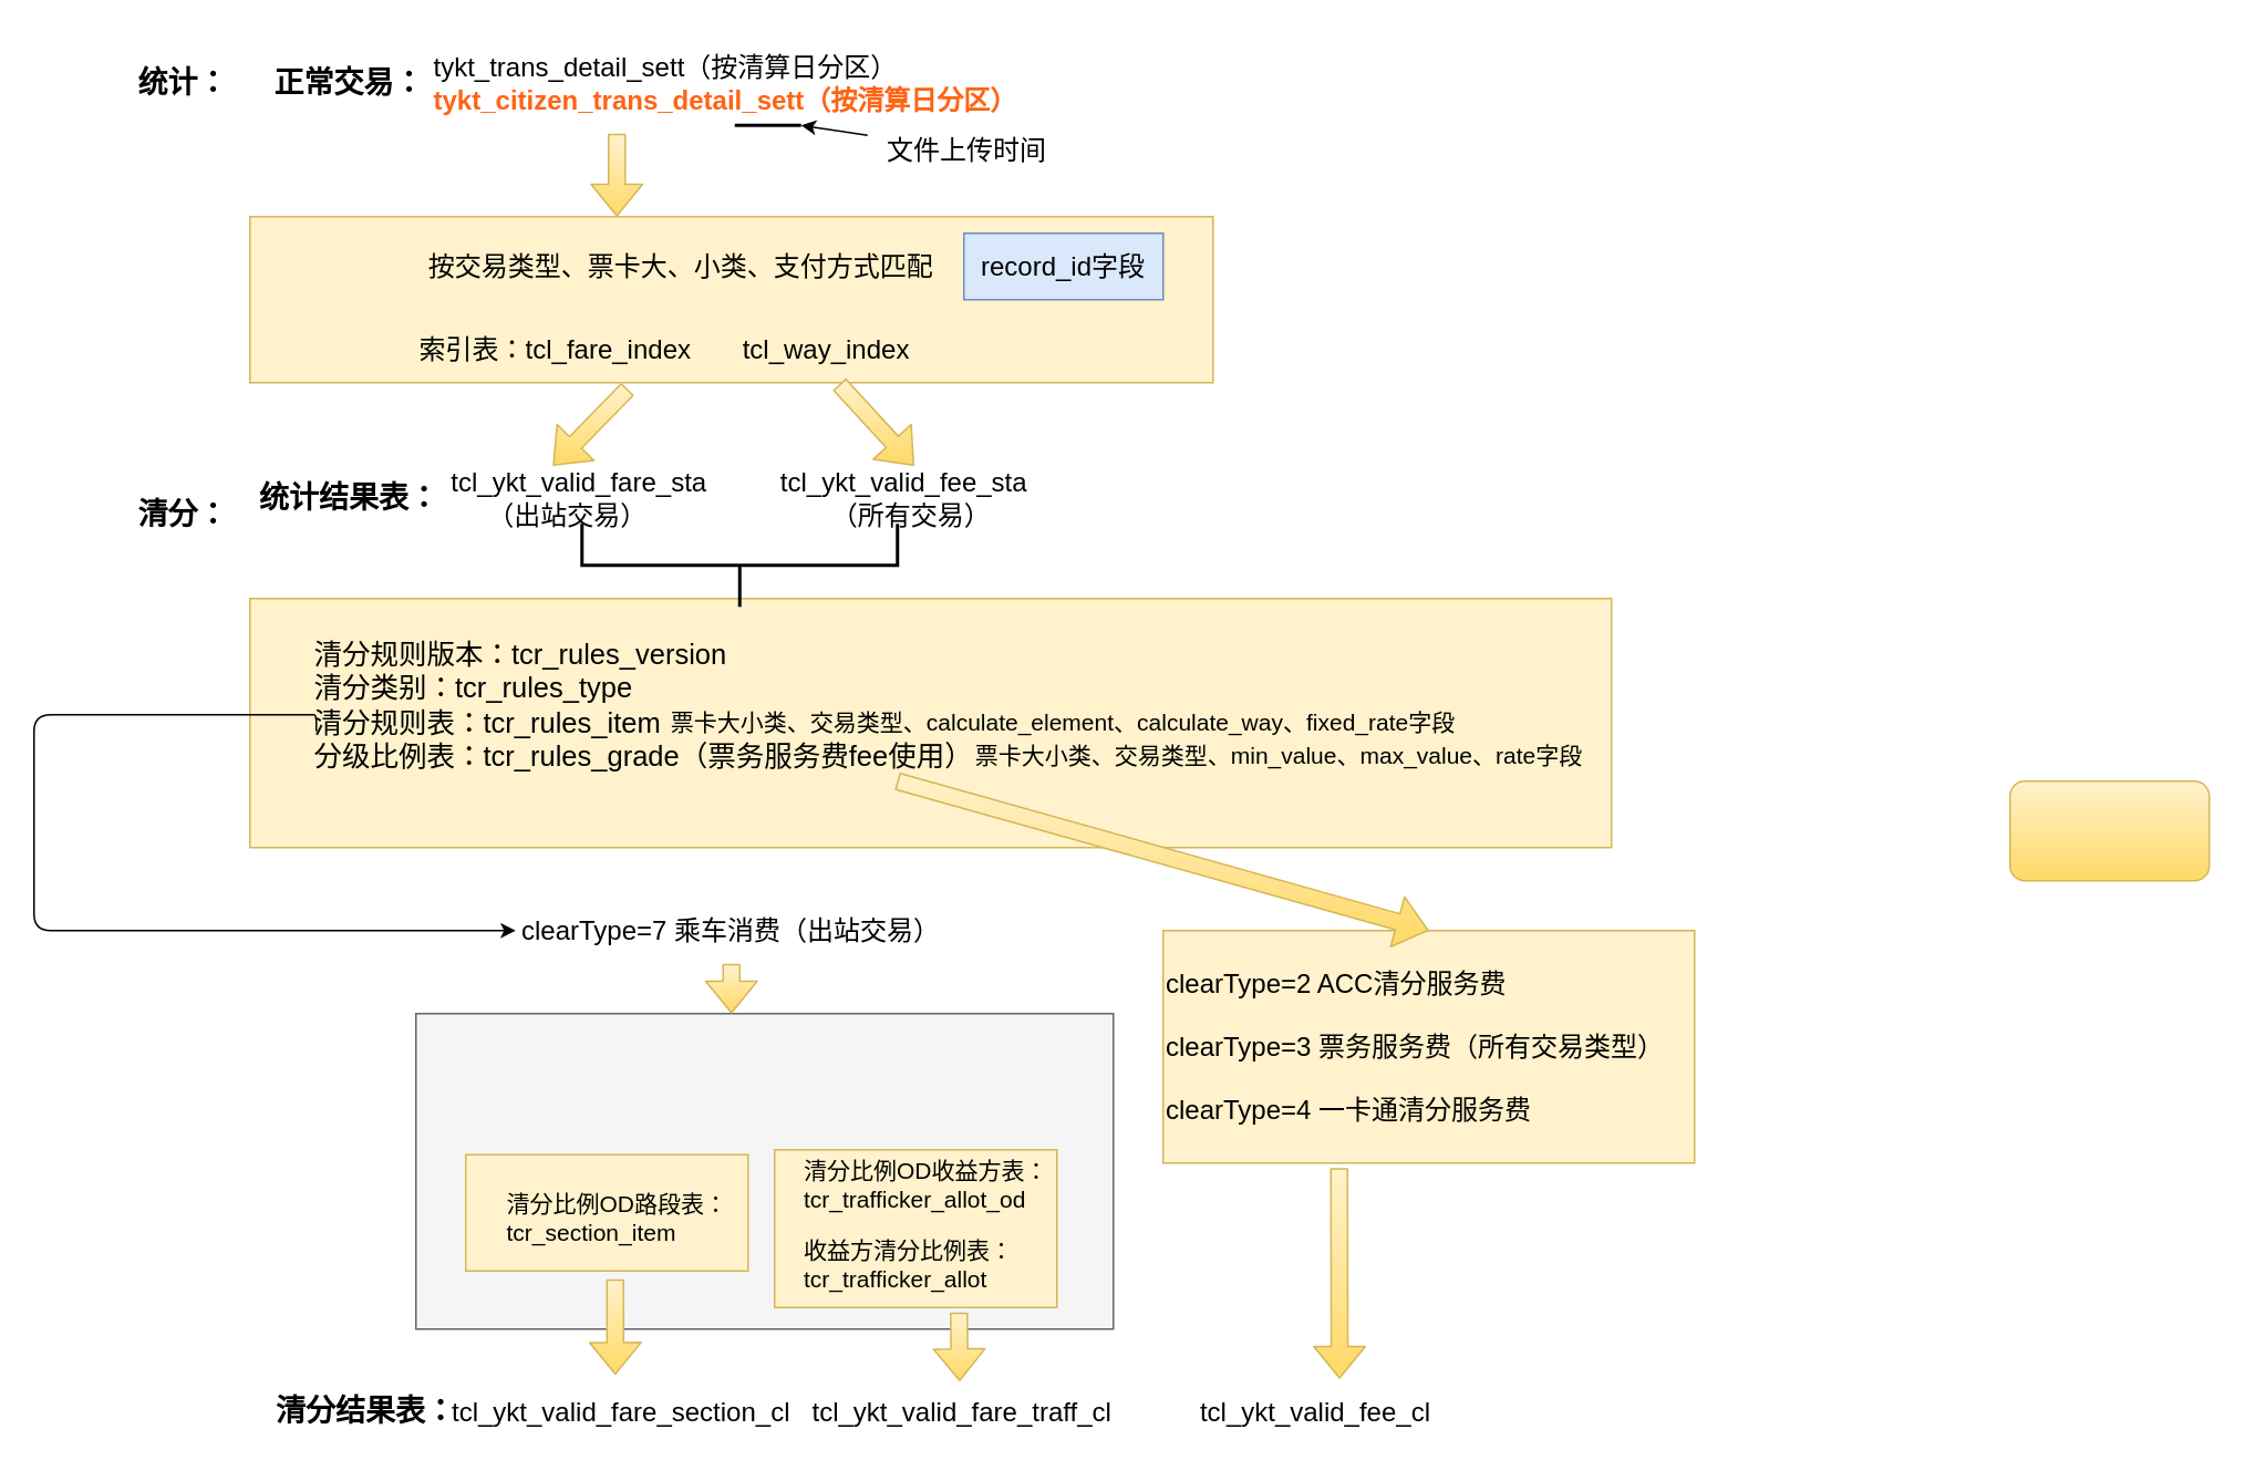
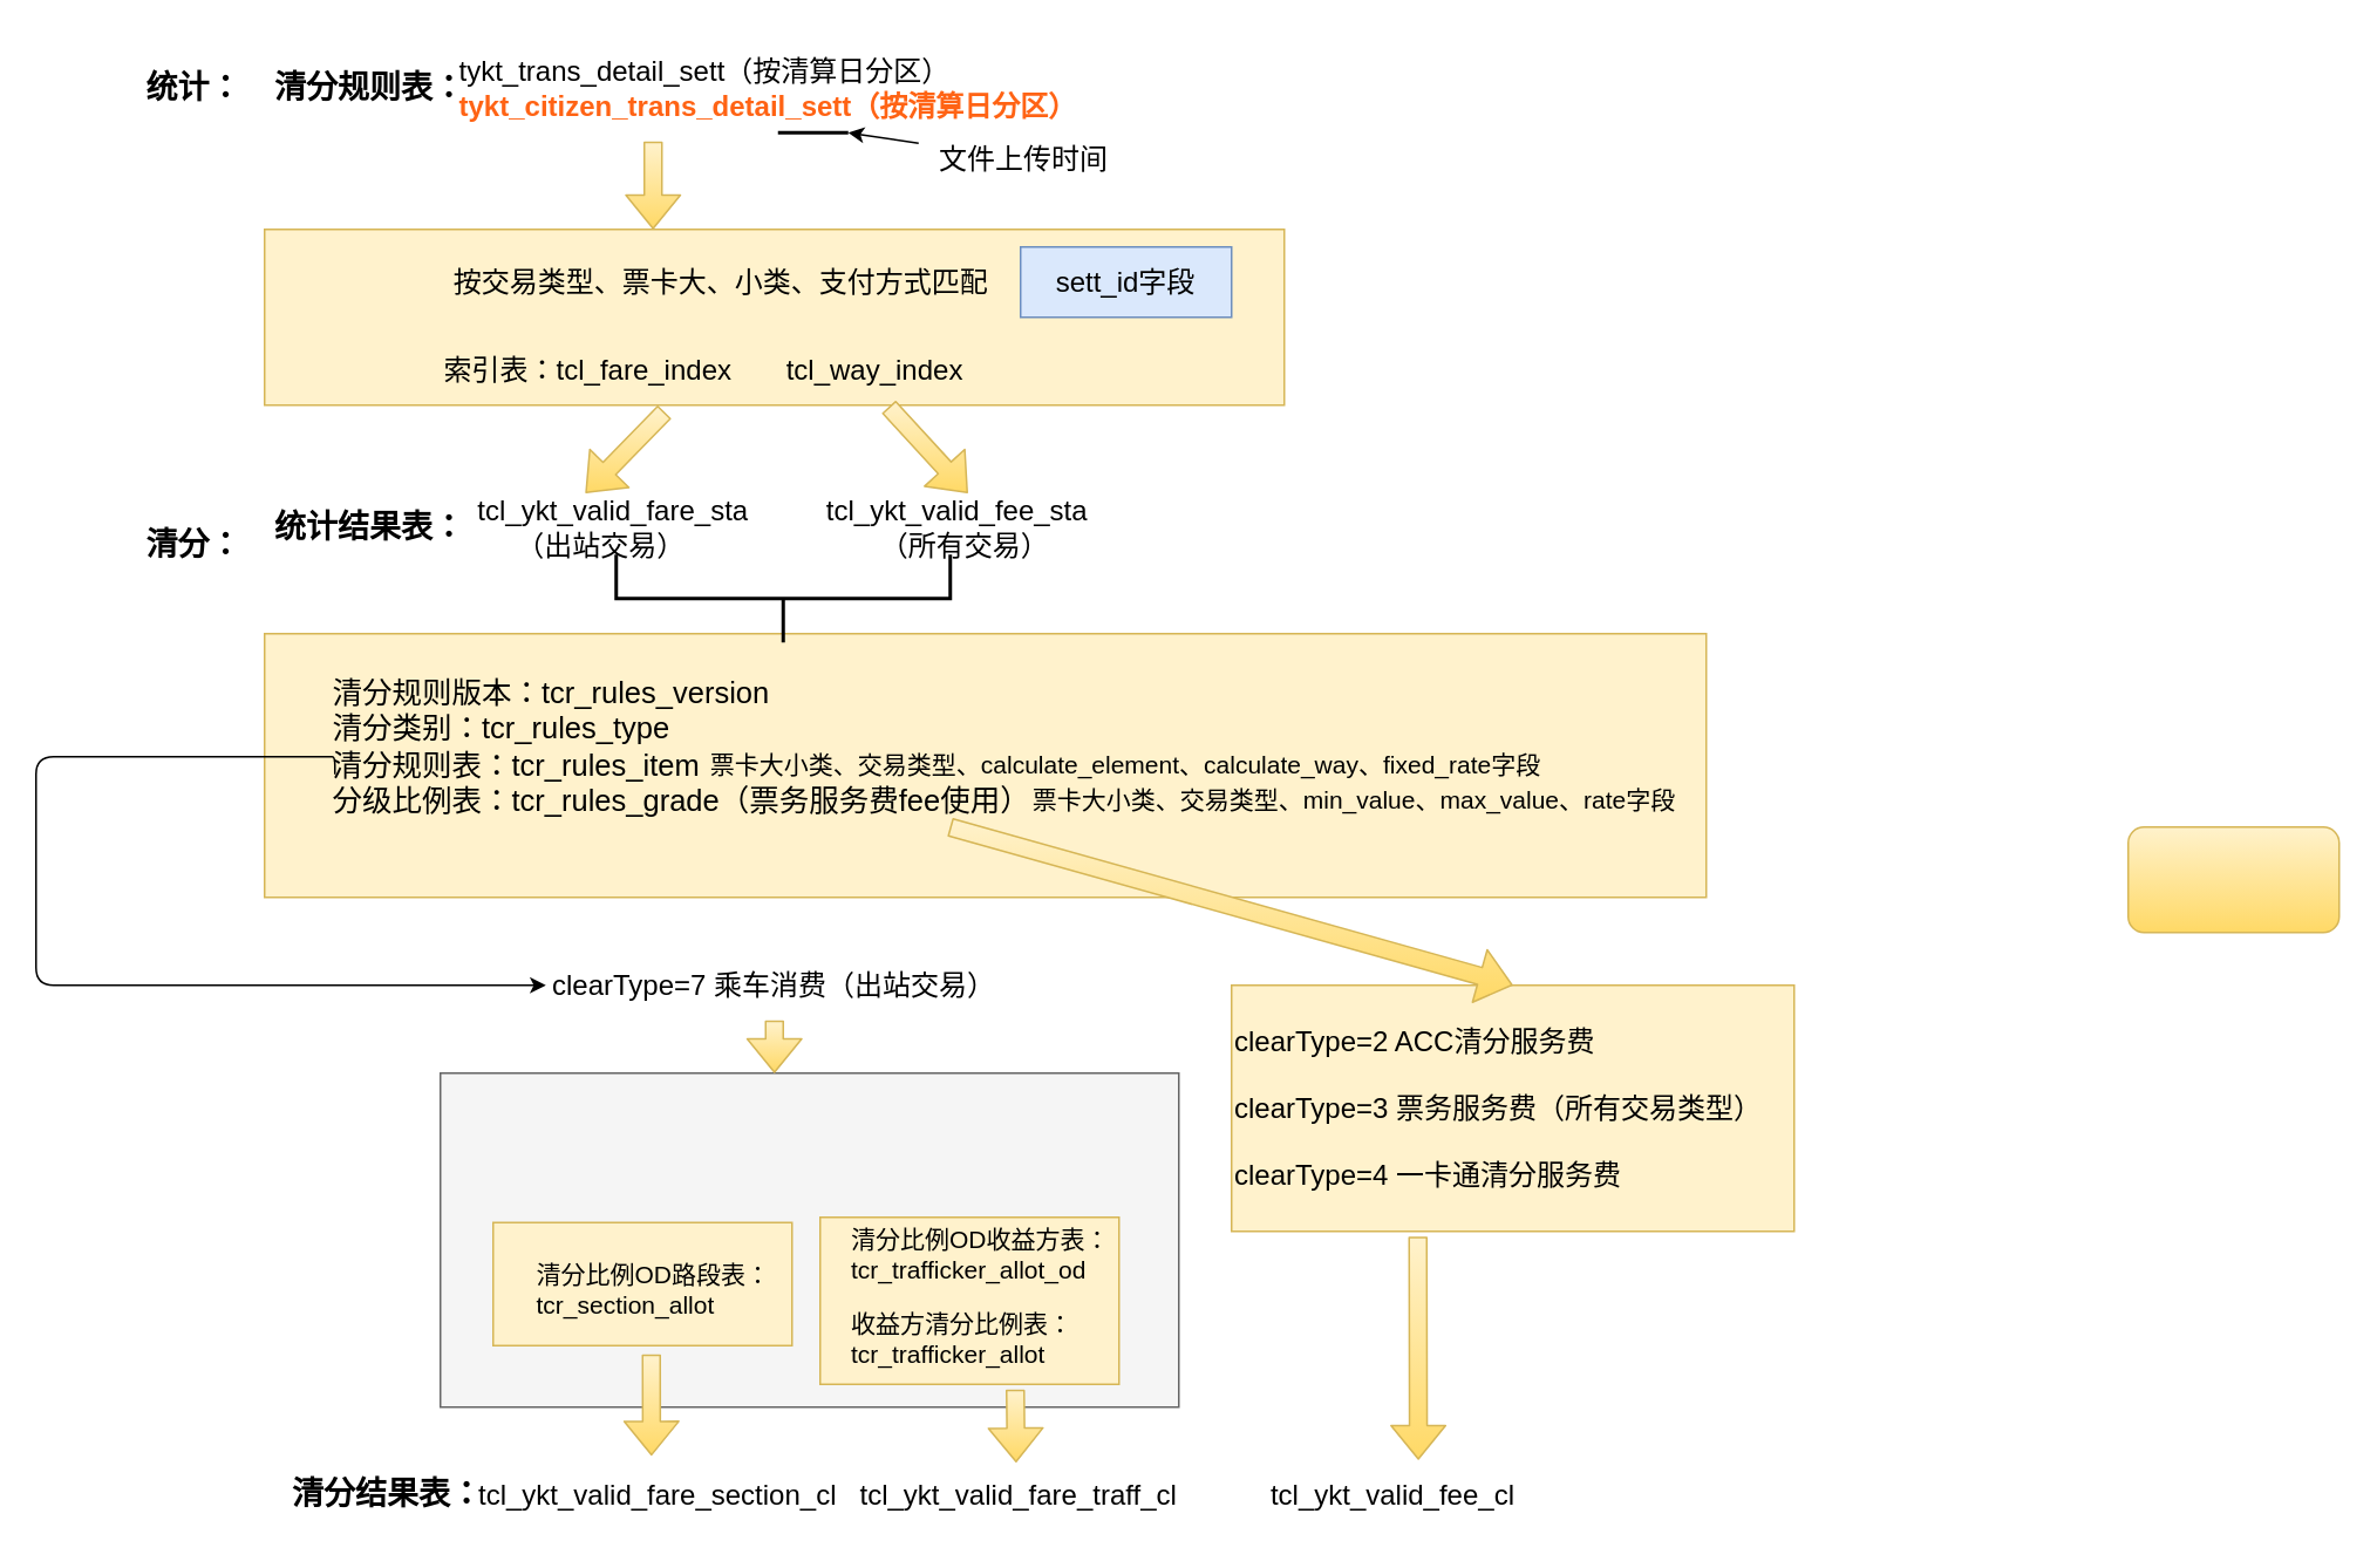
  <mxCell id="0" />
  <mxCell id="1" parent="0" />
  <mxCell id="2" value="" style="rounded=0;whiteSpace=wrap;html=1;align=left;fillColor=#f5f5f5;strokeColor=#666666;fontColor=#333333;" vertex="1" parent="1"><mxGeometry x="250" y="610" width="420" height="190" as="geometry" /></mxCell>
  <mxCell id="3" value="" style="rounded=0;whiteSpace=wrap;html=1;align=left;fillColor=#fff2cc;strokeColor=#d6b656;" vertex="1" parent="1"><mxGeometry x="466" y="692" width="170" height="95" as="geometry" /></mxCell>
  <mxCell id="4" value="" style="rounded=0;whiteSpace=wrap;html=1;align=left;fillColor=#fff2cc;strokeColor=#d6b656;" vertex="1" parent="1"><mxGeometry x="280" y="695" width="170" height="70" as="geometry" /></mxCell>
  <mxCell id="5" value="" style="rounded=0;whiteSpace=wrap;html=1;fillColor=#fff2cc;strokeColor=#d6b656;" vertex="1" parent="1"><mxGeometry x="150" y="360" width="820" height="150" as="geometry" /></mxCell>
  <mxCell id="6" value="" style="rounded=0;whiteSpace=wrap;html=1;fillColor=#fff2cc;strokeColor=#d6b656;" vertex="1" parent="1"><mxGeometry x="150" y="130" width="580" height="100" as="geometry" /></mxCell>
- <mxCell id="7" value="&lt;font style=&quot;font-size: 18px&quot;&gt;&lt;b&gt;正常交易：&lt;/b&gt;&lt;/font&gt;" style="text;html=1;strokeColor=none;fillColor=none;align=center;verticalAlign=middle;whiteSpace=wrap;rounded=0;" vertex="1" parent="1"><mxGeometry x="140" y="40" width="140" height="20" as="geometry" /></mxCell>
+ <mxCell id="7" value="&lt;font style=&quot;font-size: 18px&quot;&gt;&lt;b&gt;清分规则表：&lt;/b&gt;&lt;/font&gt;" style="text;html=1;strokeColor=none;fillColor=none;align=center;verticalAlign=middle;whiteSpace=wrap;rounded=0;" vertex="1" parent="1"><mxGeometry x="140" y="40" width="140" height="20" as="geometry" /></mxCell>
  <mxCell id="8" value="&lt;font&gt;&lt;span style=&quot;font-size: 16px&quot;&gt;tykt_trans_detail_sett（按清算日分区）&lt;/span&gt;&lt;br&gt;&lt;font color=&quot;#ff6314&quot;&gt;&lt;b&gt;&lt;span style=&quot;font-size: 16px&quot;&gt;tykt_citizen_trans_detail_sett&lt;/span&gt;&lt;span style=&quot;font-size: 16px&quot;&gt;（按清算日分区）&lt;/span&gt;&lt;/b&gt;&lt;/font&gt;&lt;br&gt;&lt;/font&gt;" style="text;html=1;strokeColor=none;fillColor=none;align=left;verticalAlign=middle;whiteSpace=wrap;rounded=0;" vertex="1" parent="1"><mxGeometry x="259" y="20" width="450" height="60" as="geometry" /></mxCell>
  <mxCell id="9" value="" style="line;strokeWidth=2;html=1;" vertex="1" parent="1"><mxGeometry x="442" y="70" width="40" height="10" as="geometry" /></mxCell>
  <mxCell id="10" value="&lt;span style=&quot;font-size: 16px&quot;&gt;文件上传时间&lt;/span&gt;" style="text;html=1;strokeColor=none;fillColor=none;align=center;verticalAlign=middle;whiteSpace=wrap;rounded=0;" vertex="1" parent="1"><mxGeometry x="522" y="70" width="120" height="40" as="geometry" /></mxCell>
  <mxCell id="11" value="&lt;font style=&quot;font-size: 18px&quot;&gt;&lt;b&gt;统计：&lt;/b&gt;&lt;/font&gt;" style="text;html=1;strokeColor=none;fillColor=none;align=center;verticalAlign=middle;whiteSpace=wrap;rounded=0;" vertex="1" parent="1"><mxGeometry x="40" y="40" width="140" height="20" as="geometry" /></mxCell>
  <mxCell id="12" value="&lt;font style=&quot;font-size: 16px&quot;&gt;索引表：tcl_fare_index&amp;nbsp; &amp;nbsp; &amp;nbsp; &amp;nbsp;tcl_way_index&lt;/font&gt;" style="text;html=1;strokeColor=none;fillColor=none;align=center;verticalAlign=middle;whiteSpace=wrap;rounded=0;" vertex="1" parent="1"><mxGeometry x="250" y="190" width="300" height="40" as="geometry" /></mxCell>
  <mxCell id="13" value="&lt;span style=&quot;font-size: 16px&quot;&gt;按交易类型、票卡大、小类、支付方式匹配&amp;nbsp;&lt;/span&gt;" style="text;html=1;strokeColor=none;fillColor=none;align=center;verticalAlign=middle;whiteSpace=wrap;rounded=0;" vertex="1" parent="1"><mxGeometry x="182" y="140" width="460" height="40" as="geometry" /></mxCell>
- <mxCell id="14" value="&lt;span style=&quot;font-size: 16px&quot;&gt;record_id字段&lt;/span&gt;" style="text;html=1;strokeColor=#6c8ebf;fillColor=#dae8fc;align=center;verticalAlign=middle;whiteSpace=wrap;rounded=0;" vertex="1" parent="1"><mxGeometry x="580" y="140" width="120" height="40" as="geometry" /></mxCell>
+ <mxCell id="14" value="&lt;span style=&quot;font-size: 16px&quot;&gt;sett_id字段&lt;/span&gt;" style="text;html=1;strokeColor=#6c8ebf;fillColor=#dae8fc;align=center;verticalAlign=middle;whiteSpace=wrap;rounded=0;" vertex="1" parent="1"><mxGeometry x="580" y="140" width="120" height="40" as="geometry" /></mxCell>
  <mxCell id="15" value="&lt;font style=&quot;font-size: 18px&quot;&gt;&lt;b&gt;清分：&lt;/b&gt;&lt;/font&gt;" style="text;html=1;strokeColor=none;fillColor=none;align=center;verticalAlign=middle;whiteSpace=wrap;rounded=0;" vertex="1" parent="1"><mxGeometry x="40" y="300" width="140" height="20" as="geometry" /></mxCell>
  <mxCell id="16" value="&lt;font style=&quot;font-size: 16px&quot;&gt;tcl_ykt_valid_fare_sta&amp;nbsp; &amp;nbsp; &amp;nbsp; &amp;nbsp; &amp;nbsp;&amp;nbsp;tcl_ykt_valid_fee_sta&lt;br&gt;（出站交易）&amp;nbsp; &amp;nbsp; &amp;nbsp; &amp;nbsp; &amp;nbsp; &amp;nbsp; &amp;nbsp; &amp;nbsp; &amp;nbsp; &amp;nbsp; &amp;nbsp; &amp;nbsp; &amp;nbsp;（所有交易）&lt;br&gt;&lt;/font&gt;" style="text;html=1;strokeColor=none;fillColor=none;align=center;verticalAlign=middle;whiteSpace=wrap;rounded=0;" vertex="1" parent="1"><mxGeometry x="220" y="280" width="450" height="40" as="geometry" /></mxCell>
  <mxCell id="17" value="&lt;span style=&quot;font-size: 18px&quot;&gt;&lt;b&gt;统计结果表：&lt;/b&gt;&lt;/span&gt;" style="text;html=1;strokeColor=none;fillColor=none;align=center;verticalAlign=middle;whiteSpace=wrap;rounded=0;" vertex="1" parent="1"><mxGeometry x="140" y="290" width="140" height="20" as="geometry" /></mxCell>
  <mxCell id="18" value="&lt;font style=&quot;font-size: 17px&quot;&gt;&lt;span&gt;清分规则版本：tcr_rules_version&lt;br&gt;&lt;/span&gt;清分类别：tcr_rules_type&lt;br&gt;&lt;span&gt;清分规则表：tcr_rules_item&lt;/span&gt;&lt;br&gt;&lt;span&gt;分级比例表：tcr_rules_grade（票务服务费fee使用）&lt;/span&gt;&lt;/font&gt;" style="text;html=1;strokeColor=none;fillColor=none;align=left;verticalAlign=middle;whiteSpace=wrap;rounded=0;" vertex="1" parent="1"><mxGeometry x="187" y="380" width="450" height="90" as="geometry" /></mxCell>
  <mxCell id="19" value="&lt;font style=&quot;font-size: 16px&quot;&gt;clearType=7 乘车消费（出站交易）&lt;/font&gt;" style="text;html=1;strokeColor=none;fillColor=none;align=center;verticalAlign=middle;whiteSpace=wrap;rounded=0;" vertex="1" parent="1"><mxGeometry x="310" y="540" width="260" height="40" as="geometry" /></mxCell>
  <mxCell id="20" value="&lt;font style=&quot;font-size: 16px&quot;&gt;clearType=2 ACC清分服务费&lt;br&gt;&lt;br&gt;clearType=3 票务服务费（所有交易类型）&lt;br&gt;&lt;br&gt;clearType=4 一卡通清分服务费&lt;br&gt;&lt;/font&gt;" style="text;html=1;strokeColor=#d6b656;fillColor=#fff2cc;align=left;verticalAlign=middle;whiteSpace=wrap;rounded=0;" vertex="1" parent="1"><mxGeometry x="700" y="560" width="320" height="140" as="geometry" /></mxCell>
- <mxCell id="21" value="&lt;font style=&quot;font-size: 14px&quot;&gt;清分比例OD路段表：tcr_section_item&lt;/font&gt;" style="text;whiteSpace=wrap;html=1;" vertex="1" parent="1"><mxGeometry x="303" y="710" width="140" height="60" as="geometry" /></mxCell>
+ <mxCell id="21" value="&lt;font style=&quot;font-size: 14px&quot;&gt;清分比例OD路段表：tcr_section_allot&lt;/font&gt;" style="text;whiteSpace=wrap;html=1;" vertex="1" parent="1"><mxGeometry x="303" y="710" width="140" height="60" as="geometry" /></mxCell>
  <mxCell id="22" value="&lt;font&gt;&lt;span style=&quot;font-size: 14px&quot;&gt;清分比例OD收益方表：tcr_trafficker_allot_od&lt;/span&gt;&lt;br&gt;&lt;br&gt;&lt;span style=&quot;font-size: 14px&quot;&gt;收益方清分比例表：&lt;/span&gt;&lt;span style=&quot;font-size: 14px&quot;&gt;tcr_trafficker_allot&amp;nbsp;&amp;nbsp;&lt;/span&gt;&lt;br&gt;&lt;/font&gt;" style="text;whiteSpace=wrap;html=1;" vertex="1" parent="1"><mxGeometry x="482" y="690" width="160" height="100" as="geometry" /></mxCell>
  <mxCell id="23" value="&lt;font style=&quot;font-size: 14px&quot;&gt;票卡大小类、交易类型、calculate_element、calculate_way、fixed_rate字段&lt;/font&gt;" style="text;html=1;strokeColor=none;fillColor=none;align=center;verticalAlign=middle;whiteSpace=wrap;rounded=0;" vertex="1" parent="1"><mxGeometry x="390" y="425" width="500" height="20" as="geometry" /></mxCell>
  <mxCell id="24" value="&lt;font style=&quot;font-size: 14px&quot;&gt;票卡大小类、交易类型、min_value、max_value、&lt;span style=&quot;text-align: left&quot;&gt;rate字段&lt;/span&gt;&lt;/font&gt;" style="text;html=1;strokeColor=none;fillColor=none;align=center;verticalAlign=middle;whiteSpace=wrap;rounded=0;" vertex="1" parent="1"><mxGeometry x="580" y="445" width="380" height="20" as="geometry" /></mxCell>
  <mxCell id="25" value="&lt;span style=&quot;font-size: 18px&quot;&gt;&lt;b&gt;清分结果表：&lt;/b&gt;&lt;/span&gt;" style="text;html=1;strokeColor=none;fillColor=none;align=center;verticalAlign=middle;whiteSpace=wrap;rounded=0;" vertex="1" parent="1"><mxGeometry x="150" y="840" width="140" height="20" as="geometry" /></mxCell>
  <mxCell id="26" value="&lt;font style=&quot;font-size: 16px&quot;&gt;tcl_ykt_valid_fare_section_cl&amp;nbsp; &amp;nbsp;tcl_ykt_valid_fare_traff_cl&amp;nbsp; &amp;nbsp; &amp;nbsp; &amp;nbsp; &amp;nbsp; &amp;nbsp; tcl_ykt_valid_fee_cl&lt;/font&gt;" style="text;html=1;strokeColor=none;fillColor=none;align=left;verticalAlign=middle;whiteSpace=wrap;rounded=0;" vertex="1" parent="1"><mxGeometry x="270" y="830" width="715" height="40" as="geometry" /></mxCell>
  <mxCell id="27" value="" style="endArrow=classic;html=1;entryX=1;entryY=0.5;entryDx=0;entryDy=0;entryPerimeter=0;" edge="1" parent="1" source="10" target="9"><mxGeometry width="50" height="50" relative="1" as="geometry"><mxPoint x="335" y="270" as="sourcePoint" /><mxPoint x="470" y="50" as="targetPoint" /></mxGeometry></mxCell>
  <mxCell id="28" value="" style="shape=flexArrow;endArrow=classic;html=1;entryX=0.381;entryY=0;entryDx=0;entryDy=0;entryPerimeter=0;fillColor=#fff2cc;strokeColor=#d6b656;gradientColor=#ffd966;" edge="1" parent="1" target="6"><mxGeometry width="50" height="50" relative="1" as="geometry"><mxPoint x="371" y="80" as="sourcePoint" /><mxPoint x="380" y="100" as="targetPoint" /></mxGeometry></mxCell>
  <mxCell id="29" value="" style="shape=flexArrow;endArrow=classic;html=1;exitX=0.425;exitY=1.095;exitDx=0;exitDy=0;exitPerimeter=0;entryX=0.25;entryY=0;entryDx=0;entryDy=0;gradientColor=#ffd966;fillColor=#fff2cc;strokeColor=#d6b656;" edge="1" parent="1" source="12" target="16"><mxGeometry width="50" height="50" relative="1" as="geometry"><mxPoint x="-40" y="300" as="sourcePoint" /><mxPoint x="10" y="250" as="targetPoint" /></mxGeometry></mxCell>
  <mxCell id="30" value="" style="shape=flexArrow;endArrow=classic;html=1;exitX=0.85;exitY=1.024;exitDx=0;exitDy=0;exitPerimeter=0;gradientColor=#ffd966;fillColor=#fff2cc;strokeColor=#d6b656;" edge="1" parent="1" source="12"><mxGeometry width="50" height="50" relative="1" as="geometry"><mxPoint x="330" y="290" as="sourcePoint" /><mxPoint x="550" y="280" as="targetPoint" /></mxGeometry></mxCell>
  <mxCell id="31" value="" style="shape=flexArrow;endArrow=classic;html=1;exitX=0.784;exitY=1;exitDx=0;exitDy=0;exitPerimeter=0;gradientColor=#ffd966;fillColor=#fff2cc;strokeColor=#d6b656;entryX=0.5;entryY=0;entryDx=0;entryDy=0;" edge="1" parent="1" source="18" target="20"><mxGeometry width="50" height="50" relative="1" as="geometry"><mxPoint x="340" y="520" as="sourcePoint" /><mxPoint x="390" y="470" as="targetPoint" /></mxGeometry></mxCell>
  <mxCell id="32" value="" style="edgeStyle=segmentEdgeStyle;endArrow=classic;html=1;entryX=0;entryY=0.5;entryDx=0;entryDy=0;" edge="1" parent="1" target="19"><mxGeometry width="50" height="50" relative="1" as="geometry"><mxPoint x="190" y="440" as="sourcePoint" /><mxPoint x="390" y="470" as="targetPoint" /><Array as="points"><mxPoint x="187" y="430" /><mxPoint x="20" y="430" /><mxPoint x="20" y="580" /></Array></mxGeometry></mxCell>
  <mxCell id="33" value="" style="shape=flexArrow;endArrow=classic;html=1;entryX=0.14;entryY=-0.06;entryDx=0;entryDy=0;entryPerimeter=0;gradientColor=#ffd966;fillColor=#fff2cc;strokeColor=#d6b656;" edge="1" parent="1" target="26"><mxGeometry width="50" height="50" relative="1" as="geometry"><mxPoint x="370" y="770" as="sourcePoint" /><mxPoint x="430" y="540" as="targetPoint" /></mxGeometry></mxCell>
  <mxCell id="34" value="" style="shape=flexArrow;endArrow=classic;html=1;entryX=0.43;entryY=0.036;entryDx=0;entryDy=0;entryPerimeter=0;gradientColor=#ffd966;fillColor=#fff2cc;strokeColor=#d6b656;" edge="1" parent="1" target="26"><mxGeometry width="50" height="50" relative="1" as="geometry"><mxPoint x="577" y="790" as="sourcePoint" /><mxPoint x="430" y="540" as="targetPoint" /></mxGeometry></mxCell>
  <mxCell id="35" value="" style="shape=flexArrow;endArrow=classic;html=1;entryX=0.75;entryY=0;entryDx=0;entryDy=0;gradientColor=#ffd966;fillColor=#fff2cc;strokeColor=#d6b656;" edge="1" parent="1" target="26"><mxGeometry width="50" height="50" relative="1" as="geometry"><mxPoint x="806" y="703" as="sourcePoint" /><mxPoint x="430" y="690" as="targetPoint" /></mxGeometry></mxCell>
  <mxCell id="36" value="" style="shape=flexArrow;endArrow=classic;html=1;exitX=0.5;exitY=1;exitDx=0;exitDy=0;gradientColor=#ffd966;fillColor=#fff2cc;strokeColor=#d6b656;" edge="1" parent="1" source="19"><mxGeometry width="50" height="50" relative="1" as="geometry"><mxPoint x="550" y="550" as="sourcePoint" /><mxPoint x="440" y="610" as="targetPoint" /></mxGeometry></mxCell>
  <mxCell id="37" value="" style="rounded=1;whiteSpace=wrap;html=1;fillColor=#fff2cc;align=left;gradientColor=#ffd966;strokeColor=#d6b656;" vertex="1" parent="1"><mxGeometry x="1210" y="470" width="120" height="60" as="geometry" /></mxCell>
  <mxCell id="38" value="" style="strokeWidth=2;html=1;shape=mxgraph.flowchart.annotation_2;align=left;labelPosition=right;pointerEvents=1;rotation=-90;" vertex="1" parent="1"><mxGeometry x="420" y="245" width="50" height="190" as="geometry" /></mxCell>
